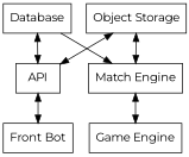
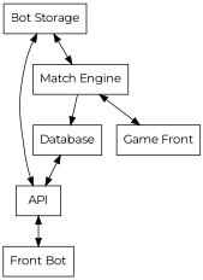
  digraph {
    fontname=Montserrat
    rankdir=TB
    node [fontname=Montserrat shape=record]
    edge [dir=both fontname=Montserrat]
    n1 [label=API]
    n2 [label="Front Bot"]
    n3 [label="Match Engine"]
    n4 [label=Database]
-   n5 [label="Game Engine"]
-   n6 [label="Object Storage"]
+   n5 [label="Game Front"]
+   n6 [label="Bot Storage"]
    n1 -> n2
-   n4 -> n3 [dir=""]
+   n3 -> n4 [dir=""]
    n3 -> n5
    n4 -> n1
    n6 -> n1
    n6 -> n3
  }
